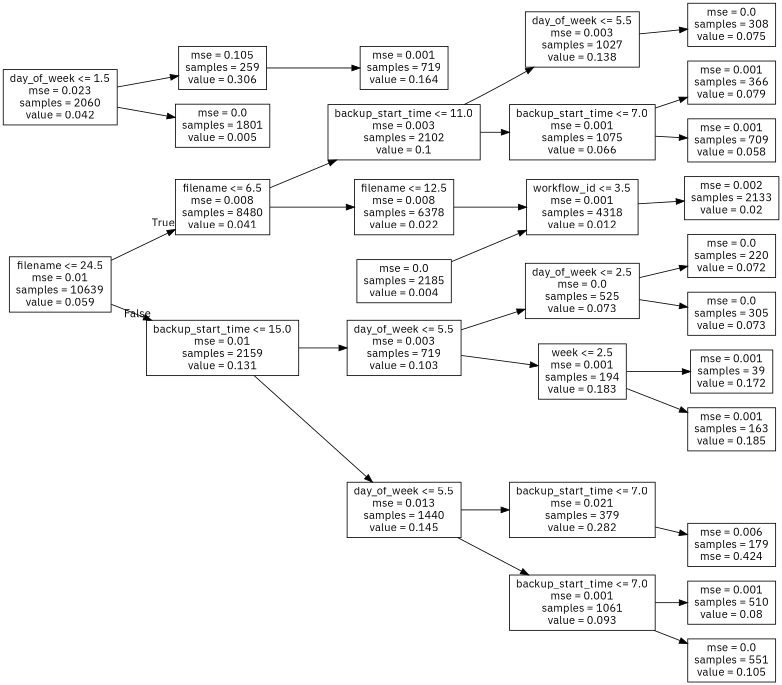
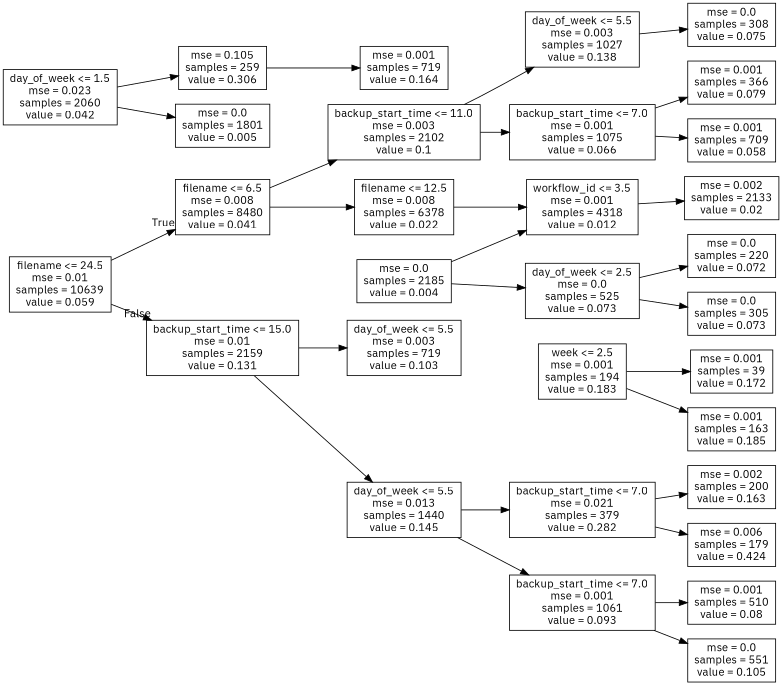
  digraph {
    fontname="IBM Plex Sans"
    rankdir=LR
    node [fontname="IBM Plex Sans" shape=box]
    edge [fontname="IBM Plex Sans"]
    n1 [label="filename <= 24.5\nmse = 0.01\nsamples = 10639\nvalue = 0.059"]
    n2 [label="filename <= 6.5\nmse = 0.008\nsamples = 8480\nvalue = 0.041"]
    n3 [label="backup_start_time <= 15.0\nmse = 0.01\nsamples = 2159\nvalue = 0.131"]
    n4 [label="backup_start_time <= 11.0\nmse = 0.003\nsamples = 2102\nvalue = 0.1"]
    n5 [label="filename <= 12.5\nmse = 0.008\nsamples = 6378\nvalue = 0.022"]
    n6 [label="day_of_week <= 5.5\nmse = 0.013\nsamples = 1440\nvalue = 0.145"]
    n7 [label="day_of_week <= 5.5\nmse = 0.003\nsamples = 719\nvalue = 0.103"]
    n8 [label="backup_start_time <= 7.0\nmse = 0.001\nsamples = 1075\nvalue = 0.066"]
    n9 [label="day_of_week <= 5.5\nmse = 0.003\nsamples = 1027\nvalue = 0.138"]
    n10 [label="workflow_id <= 3.5\nmse = 0.001\nsamples = 4318\nvalue = 0.012"]
    n11 [label="mse = 0.001\nsamples = 709\nvalue = 0.058"]
    n12 [label="mse = 0.001\nsamples = 366\nvalue = 0.079"]
    n13 [label="mse = 0.0\nsamples = 308\nvalue = 0.075"]
    n14 [label="mse = 0.001\nsamples = 719\nvalue = 0.164"]
    n15 [label="day_of_week <= 1.5\nmse = 0.023\nsamples = 2060\nvalue = 0.042"]
    n16 [label="mse = 0.105\nsamples = 259\nvalue = 0.306"]
    n17 [label="mse = 0.0\nsamples = 1801\nvalue = 0.005"]
    n18 [label="mse = 0.002\nsamples = 2133\nvalue = 0.02"]
    n19 [label="mse = 0.0\nsamples = 2185\nvalue = 0.004"]
    n20 [label="backup_start_time <= 7.0\nmse = 0.001\nsamples = 1061\nvalue = 0.093"]
    n21 [label="backup_start_time <= 7.0\nmse = 0.021\nsamples = 379\nvalue = 0.282"]
    n22 [label="day_of_week <= 2.5\nmse = 0.0\nsamples = 525\nvalue = 0.073"]
    n23 [label="week <= 2.5\nmse = 0.001\nsamples = 194\nvalue = 0.183"]
    n24 [label="mse = 0.001\nsamples = 510\nvalue = 0.08"]
    n25 [label="mse = 0.0\nsamples = 551\nvalue = 0.105"]
-   n27 [label="mse = 0.006\nsamples = 179\nmse = 0.424"]
+   n26 [label="mse = 0.002\nsamples = 200\nvalue = 0.163"]
+   n27 [label="mse = 0.006\nsamples = 179\nvalue = 0.424"]
    n28 [label="mse = 0.0\nsamples = 220\nvalue = 0.072"]
    n29 [label="mse = 0.0\nsamples = 305\nvalue = 0.073"]
    n30 [label="mse = 0.001\nsamples = 39\nvalue = 0.172"]
    n31 [label="mse = 0.001\nsamples = 163\nvalue = 0.185"]
    n1 -> n2 [headlabel=True labelangle=45 labeldistance=2.5]
    n1 -> n3 [headlabel=False labelangle=-45 labeldistance=2.5]
    n2 -> n4
    n2 -> n5
    n3 -> n6
    n3 -> n7
    n4 -> n8
    n4 -> n9
    n5 -> n10
    n6 -> n20
    n6 -> n21
-   n7 -> n22
-   n7 -> n23
+   n19 -> n22
    n8 -> n11
    n8 -> n12
    n9 -> n13
    n10 -> n18
    n15 -> n16
    n15 -> n17
    n16 -> n14
    n19 -> n10
    n20 -> n24
    n20 -> n25
+   n21 -> n26
    n21 -> n27
    n22 -> n28
    n22 -> n29
    n23 -> n30
    n23 -> n31
  }
